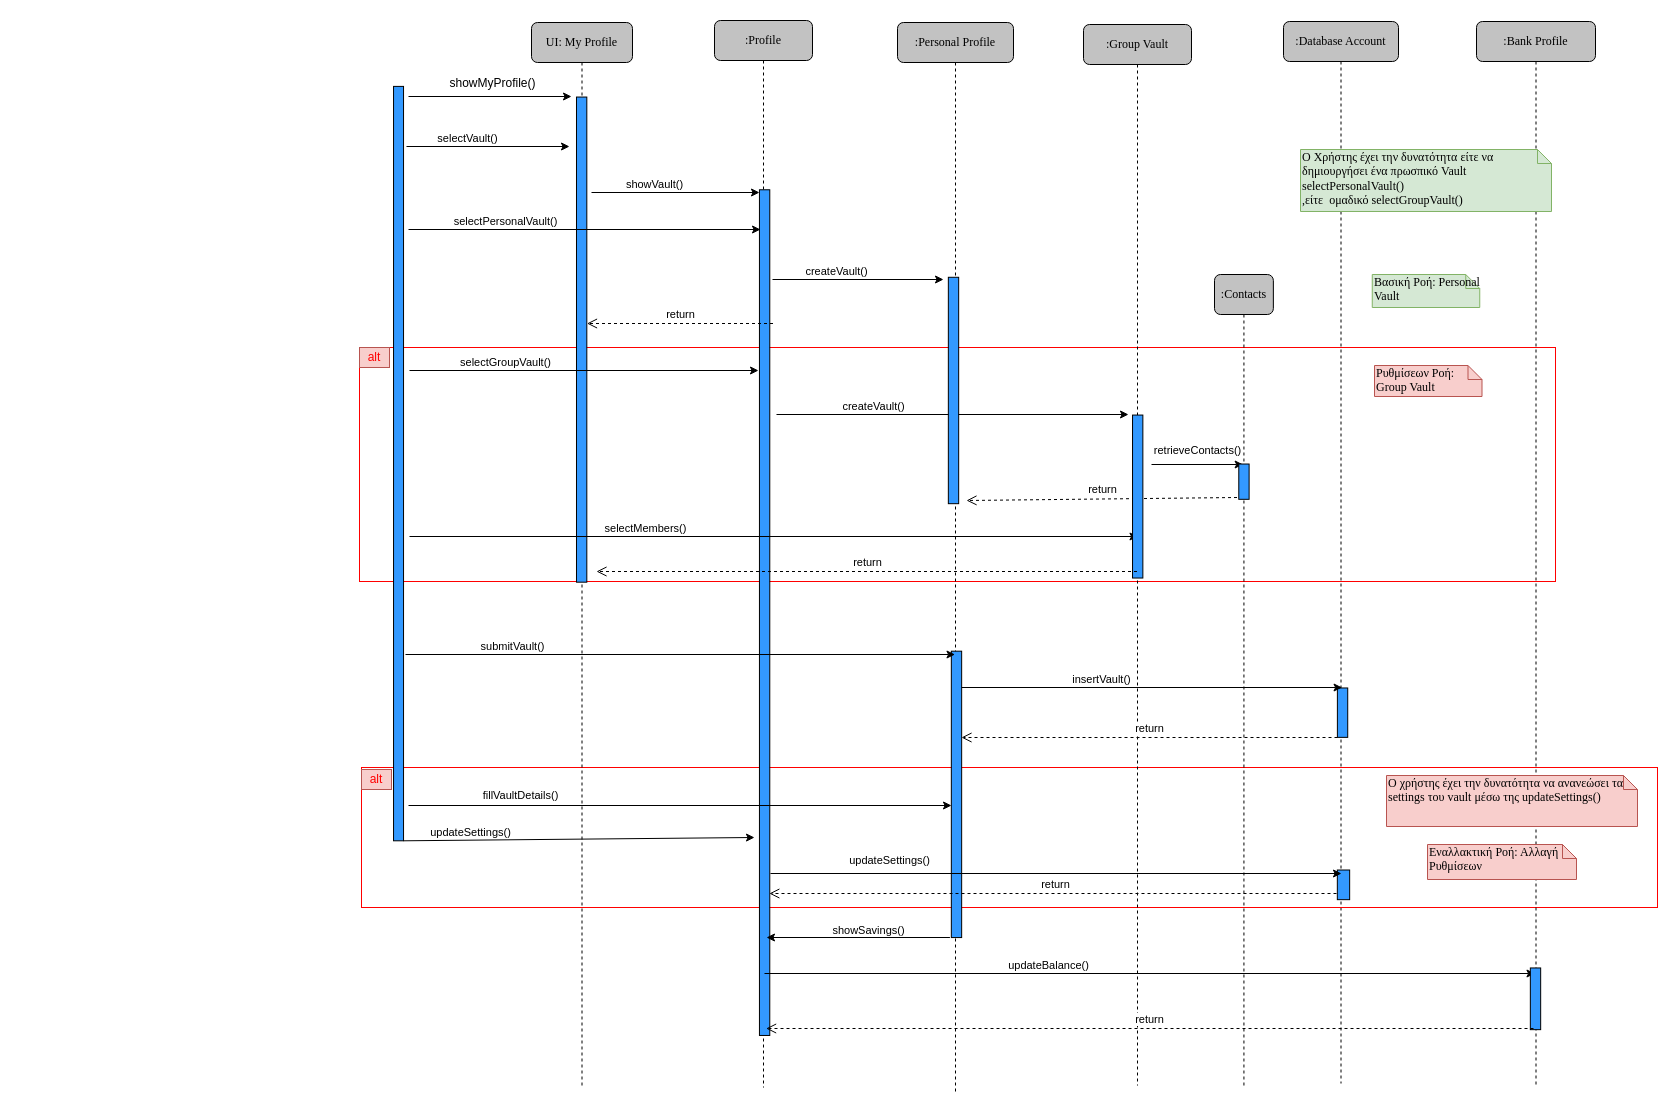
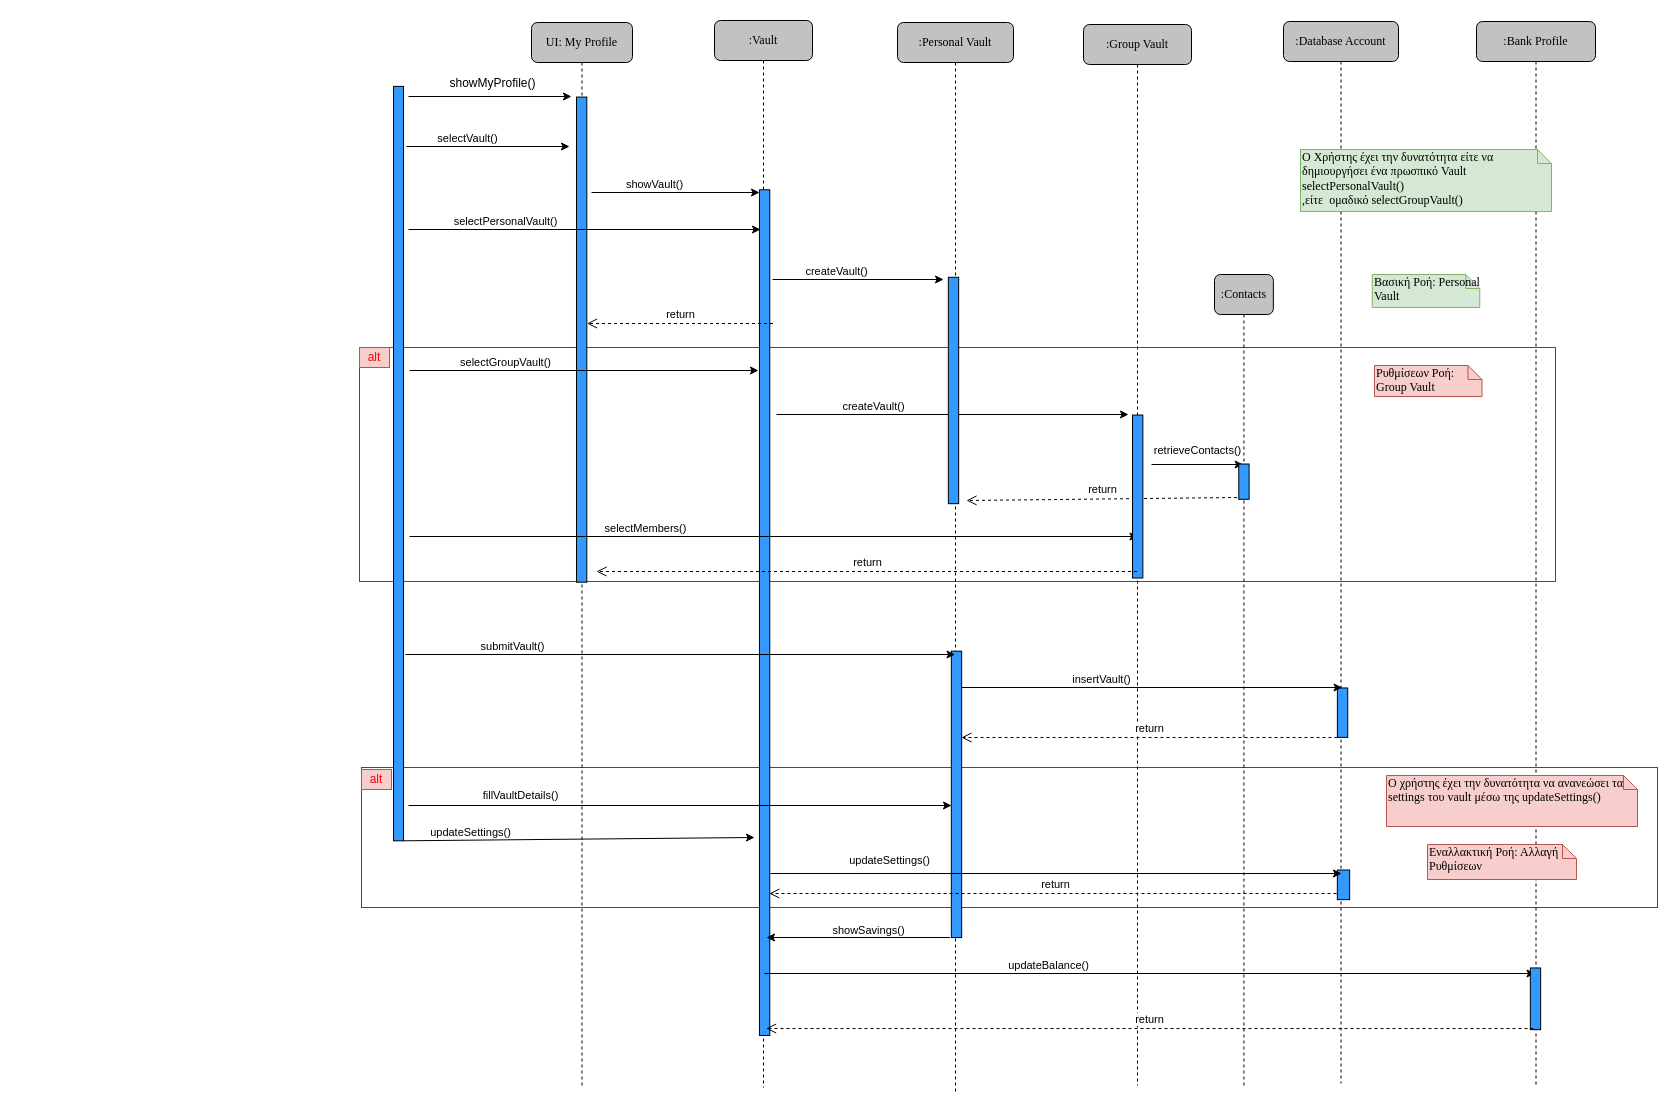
  <mxCell id="0" />
  <mxCell id="1" parent="0" />
  <mxCell id="2" value=":Database Account" style="shape=umlLifeline;perimeter=lifelinePerimeter;whiteSpace=wrap;html=1;container=1;collapsible=0;recursiveResize=0;outlineConnect=0;rounded=1;shadow=0;comic=0;labelBackgroundColor=none;strokeWidth=1;fontFamily=Verdana;fontSize=12;align=center;fillColor=#C2C2C2;" parent="1" vertex="1"><mxGeometry x="1283" y="21" width="115" height="1062" as="geometry" /></mxCell>
  <mxCell id="3" value="" style="rounded=0;whiteSpace=wrap;html=1;fillColor=none;shadow=0;strokeColor=#FF0000;" parent="1" vertex="1"><mxGeometry x="361" y="767" width="1296" height="140" as="geometry" /></mxCell>
  <mxCell id="4" value="" style="rounded=0;whiteSpace=wrap;html=1;fillColor=none;shadow=0;strokeColor=#FF0000;" parent="1" vertex="1"><mxGeometry x="359" y="347" width="1196" height="234" as="geometry" /></mxCell>
- <mxCell id="5" value=":Profile" style="shape=umlLifeline;perimeter=lifelinePerimeter;whiteSpace=wrap;html=1;container=1;collapsible=0;recursiveResize=0;outlineConnect=0;rounded=1;shadow=0;comic=0;labelBackgroundColor=none;strokeWidth=1;fontFamily=Verdana;fontSize=12;align=center;fillColor=#C2C2C2;" parent="1" vertex="1"><mxGeometry x="714" y="20" width="98" height="1067" as="geometry" /></mxCell>
+ <mxCell id="5" value=":Vault" style="shape=umlLifeline;perimeter=lifelinePerimeter;whiteSpace=wrap;html=1;container=1;collapsible=0;recursiveResize=0;outlineConnect=0;rounded=1;shadow=0;comic=0;labelBackgroundColor=none;strokeWidth=1;fontFamily=Verdana;fontSize=12;align=center;fillColor=#C2C2C2;" parent="1" vertex="1"><mxGeometry x="714" y="20" width="98" height="1067" as="geometry" /></mxCell>
  <mxCell id="6" value="" style="endArrow=classic;html=1;rounded=0;" parent="5" edge="1"><mxGeometry width="50" height="50" relative="1" as="geometry"><mxPoint x="-123" y="172" as="sourcePoint" /><mxPoint x="45" y="172" as="targetPoint" /></mxGeometry></mxCell>
  <mxCell id="7" value="showVault()" style="edgeLabel;html=1;align=center;verticalAlign=middle;resizable=0;points=[];" parent="6" vertex="1" connectable="0"><mxGeometry x="-0.265" y="4" relative="1" as="geometry"><mxPoint y="-5" as="offset" /></mxGeometry></mxCell>
  <mxCell id="8" value="" style="rounded=0;whiteSpace=wrap;html=1;rotation=90;fillColor=#3399FF;" parent="5" vertex="1"><mxGeometry x="-372.74" y="586.95" width="845.7" height="10.33" as="geometry" /></mxCell>
  <mxCell id="9" value="" style="endArrow=classic;html=1;rounded=0;" parent="1" edge="1"><mxGeometry width="50" height="50" relative="1" as="geometry"><mxPoint x="408" y="96" as="sourcePoint" /><mxPoint x="571" y="96" as="targetPoint" /></mxGeometry></mxCell>
  <mxCell id="10" value="showMyProfile()" style="text;html=1;align=center;verticalAlign=middle;resizable=0;points=[];autosize=1;strokeColor=none;fillColor=none;" parent="1" vertex="1"><mxGeometry x="444" y="74" width="96" height="18" as="geometry" /></mxCell>
  <mxCell id="11" value="" style="rounded=0;whiteSpace=wrap;html=1;rotation=90;fillColor=#3399FF;" parent="1" vertex="1"><mxGeometry x="20.84" y="458.1" width="754.4" height="10" as="geometry" /></mxCell>
  <mxCell id="12" value="UI: My Profile" style="shape=umlLifeline;perimeter=lifelinePerimeter;whiteSpace=wrap;html=1;container=1;collapsible=0;recursiveResize=0;outlineConnect=0;rounded=1;shadow=0;comic=0;labelBackgroundColor=none;strokeWidth=1;fontFamily=Verdana;fontSize=12;align=center;fillColor=#C2C2C2;" parent="1" vertex="1"><mxGeometry x="531" y="22" width="101" height="1065" as="geometry" /></mxCell>
  <mxCell id="13" value="" style="rounded=0;whiteSpace=wrap;html=1;rotation=90;fillColor=#3399FF;" parent="12" vertex="1"><mxGeometry x="-192.41" y="311.94" width="485.13" height="10.33" as="geometry" /></mxCell>
  <mxCell id="14" value="return" style="html=1;verticalAlign=bottom;endArrow=open;dashed=1;endSize=8;rounded=0;" parent="12" edge="1"><mxGeometry relative="1" as="geometry"><mxPoint x="705.5" y="475" as="sourcePoint" /><mxPoint x="435" y="478" as="targetPoint" /></mxGeometry></mxCell>
  <mxCell id="15" value="" style="endArrow=classic;html=1;rounded=0;" parent="12" edge="1"><mxGeometry width="50" height="50" relative="1" as="geometry"><mxPoint x="245" y="392" as="sourcePoint" /><mxPoint x="597" y="392" as="targetPoint" /></mxGeometry></mxCell>
  <mxCell id="16" value="createVault()" style="edgeLabel;html=1;align=center;verticalAlign=middle;resizable=0;points=[];" parent="15" vertex="1" connectable="0"><mxGeometry x="-0.265" y="4" relative="1" as="geometry"><mxPoint x="-33" y="-5" as="offset" /></mxGeometry></mxCell>
  <mxCell id="17" value="return" style="html=1;verticalAlign=bottom;endArrow=open;dashed=1;endSize=8;rounded=0;" parent="12" edge="1"><mxGeometry relative="1" as="geometry"><mxPoint x="241.5" y="301" as="sourcePoint" /><mxPoint x="55.5" y="301" as="targetPoint" /></mxGeometry></mxCell>
  <mxCell id="18" value="" style="endArrow=classic;html=1;rounded=0;" parent="12" edge="1"><mxGeometry width="50" height="50" relative="1" as="geometry"><mxPoint x="-122" y="348" as="sourcePoint" /><mxPoint x="227" y="348" as="targetPoint" /></mxGeometry></mxCell>
  <mxCell id="19" value="selectGroupVault()" style="edgeLabel;html=1;align=center;verticalAlign=middle;resizable=0;points=[];" parent="18" vertex="1" connectable="0"><mxGeometry x="-0.265" y="4" relative="1" as="geometry"><mxPoint x="-33" y="-5" as="offset" /></mxGeometry></mxCell>
  <mxCell id="20" value="" style="endArrow=classic;html=1;rounded=0;" parent="12" edge="1"><mxGeometry width="50" height="50" relative="1" as="geometry"><mxPoint x="620" y="442" as="sourcePoint" /><mxPoint x="711.63" y="442.0" as="targetPoint" /></mxGeometry></mxCell>
  <mxCell id="21" value="retrieveContacts()" style="edgeLabel;html=1;align=center;verticalAlign=middle;resizable=0;points=[];" parent="20" vertex="1" connectable="0"><mxGeometry x="-0.265" y="4" relative="1" as="geometry"><mxPoint x="11" y="-11" as="offset" /></mxGeometry></mxCell>
  <mxCell id="22" value="" style="endArrow=classic;html=1;rounded=0;" parent="12" edge="1"><mxGeometry width="50" height="50" relative="1" as="geometry"><mxPoint x="-122" y="514" as="sourcePoint" /><mxPoint x="606.5" y="514" as="targetPoint" /></mxGeometry></mxCell>
  <mxCell id="23" value="selectMembers()" style="edgeLabel;html=1;align=center;verticalAlign=middle;resizable=0;points=[];" parent="22" vertex="1" connectable="0"><mxGeometry x="-0.265" y="4" relative="1" as="geometry"><mxPoint x="-33" y="-5" as="offset" /></mxGeometry></mxCell>
  <mxCell id="24" value=":Group Vault" style="shape=umlLifeline;perimeter=lifelinePerimeter;whiteSpace=wrap;html=1;container=1;collapsible=0;recursiveResize=0;outlineConnect=0;rounded=1;shadow=0;comic=0;labelBackgroundColor=none;strokeWidth=1;fontFamily=Verdana;fontSize=12;align=center;fillColor=#C2C2C2;" parent="1" vertex="1"><mxGeometry x="1083" y="24" width="108" height="1061" as="geometry" /></mxCell>
  <mxCell id="25" value="" style="rounded=0;whiteSpace=wrap;html=1;rotation=90;fillColor=#3399FF;" parent="24" vertex="1"><mxGeometry x="-27.29" y="466.87" width="162.97" height="10.33" as="geometry" /></mxCell>
- <mxCell id="26" value=":Personal Profile" style="shape=umlLifeline;perimeter=lifelinePerimeter;whiteSpace=wrap;html=1;container=1;collapsible=0;recursiveResize=0;outlineConnect=0;rounded=1;shadow=0;comic=0;labelBackgroundColor=none;strokeWidth=1;fontFamily=Verdana;fontSize=12;align=center;fillColor=#C2C2C2;" parent="1" vertex="1"><mxGeometry x="897" y="22" width="116" height="1069" as="geometry" /></mxCell>
+ <mxCell id="26" value=":Personal Vault" style="shape=umlLifeline;perimeter=lifelinePerimeter;whiteSpace=wrap;html=1;container=1;collapsible=0;recursiveResize=0;outlineConnect=0;rounded=1;shadow=0;comic=0;labelBackgroundColor=none;strokeWidth=1;fontFamily=Verdana;fontSize=12;align=center;fillColor=#C2C2C2;" parent="1" vertex="1"><mxGeometry x="897" y="22" width="116" height="1069" as="geometry" /></mxCell>
  <mxCell id="27" value="" style="rounded=0;whiteSpace=wrap;html=1;rotation=90;fillColor=#3399FF;" parent="26" vertex="1"><mxGeometry x="-57.19" y="362.81" width="226.39" height="10.33" as="geometry" /></mxCell>
  <mxCell id="28" value="" style="rounded=0;whiteSpace=wrap;html=1;rotation=90;fillColor=#3399FF;" parent="26" vertex="1"><mxGeometry x="420.37" y="685" width="49.39" height="10.33" as="geometry" /></mxCell>
  <mxCell id="29" value="" style="endArrow=classic;html=1;rounded=0;" parent="26" edge="1"><mxGeometry width="50" height="50" relative="1" as="geometry"><mxPoint x="63" y="665" as="sourcePoint" /><mxPoint x="444.565" y="665.0" as="targetPoint" /></mxGeometry></mxCell>
  <mxCell id="30" value="insertVault()" style="edgeLabel;html=1;align=center;verticalAlign=middle;resizable=0;points=[];" parent="29" vertex="1" connectable="0"><mxGeometry x="-0.265" y="4" relative="1" as="geometry"><mxPoint y="-5" as="offset" /></mxGeometry></mxCell>
  <mxCell id="31" value="" style="rounded=0;whiteSpace=wrap;html=1;rotation=90;fillColor=#3399FF;" parent="26" vertex="1"><mxGeometry x="-84.2" y="766.7" width="286.38" height="10.33" as="geometry" /></mxCell>
  <mxCell id="32" value="" style="endArrow=classic;html=1;rounded=0;" parent="26" edge="1"><mxGeometry width="50" height="50" relative="1" as="geometry"><mxPoint x="52.43" y="915" as="sourcePoint" /><mxPoint x="-130.999" y="915" as="targetPoint" /></mxGeometry></mxCell>
  <mxCell id="33" value="showSavings()" style="edgeLabel;html=1;align=center;verticalAlign=middle;resizable=0;points=[];" parent="32" vertex="1" connectable="0"><mxGeometry x="-0.131" y="1" relative="1" as="geometry"><mxPoint x="-2" y="-9" as="offset" /></mxGeometry></mxCell>
  <mxCell id="34" value=":Bank Profile" style="shape=umlLifeline;perimeter=lifelinePerimeter;whiteSpace=wrap;html=1;container=1;collapsible=0;recursiveResize=0;outlineConnect=0;rounded=1;shadow=0;comic=0;labelBackgroundColor=none;strokeWidth=1;fontFamily=Verdana;fontSize=12;align=center;fillColor=#C2C2C2;" parent="1" vertex="1"><mxGeometry x="1476" y="21" width="119" height="1064" as="geometry" /></mxCell>
  <mxCell id="35" value="" style="endArrow=classic;html=1;rounded=0;" parent="34" edge="1"><mxGeometry width="50" height="50" relative="1" as="geometry"><mxPoint x="-712" y="952" as="sourcePoint" /><mxPoint x="58.5" y="952.0" as="targetPoint" /></mxGeometry></mxCell>
  <mxCell id="36" value="updateBalance()" style="edgeLabel;html=1;align=center;verticalAlign=middle;resizable=0;points=[];" parent="35" vertex="1" connectable="0"><mxGeometry x="-0.265" y="4" relative="1" as="geometry"><mxPoint y="-5" as="offset" /></mxGeometry></mxCell>
  <mxCell id="37" value="" style="rounded=0;whiteSpace=wrap;html=1;rotation=90;fillColor=#3399FF;" parent="34" vertex="1"><mxGeometry x="28.16" y="972.15" width="61.69" height="10.33" as="geometry" /></mxCell>
  <mxCell id="38" value="return" style="html=1;verticalAlign=bottom;endArrow=open;dashed=1;endSize=8;rounded=0;" parent="34" edge="1"><mxGeometry relative="1" as="geometry"><mxPoint x="57" y="1007" as="sourcePoint" /><mxPoint x="-710.429" y="1007.0" as="targetPoint" /></mxGeometry></mxCell>
  <mxCell id="39" value="" style="endArrow=classic;html=1;rounded=0;" parent="34" edge="1"><mxGeometry width="50" height="50" relative="1" as="geometry"><mxPoint x="-1068" y="784" as="sourcePoint" /><mxPoint x="-525" y="784" as="targetPoint" /></mxGeometry></mxCell>
  <mxCell id="40" value="fillVaultDetails()" style="edgeLabel;html=1;align=center;verticalAlign=middle;resizable=0;points=[];" parent="39" vertex="1" connectable="0"><mxGeometry x="-0.265" y="4" relative="1" as="geometry"><mxPoint x="-89" y="-7" as="offset" /></mxGeometry></mxCell>
  <mxCell id="41" value="return" style="html=1;verticalAlign=bottom;endArrow=open;dashed=1;endSize=8;rounded=0;" parent="34" edge="1"><mxGeometry relative="1" as="geometry"><mxPoint x="-134" y="872" as="sourcePoint" /><mxPoint x="-707.176" y="872" as="targetPoint" /></mxGeometry></mxCell>
  <mxCell id="42" value="" style="rounded=0;whiteSpace=wrap;html=1;rotation=90;fillColor=#3399FF;" parent="34" vertex="1"><mxGeometry x="-147.83" y="857.18" width="29.65" height="12.33" as="geometry" /></mxCell>
  <mxCell id="43" value="" style="endArrow=classic;html=1;rounded=0;" parent="34" edge="1"><mxGeometry width="50" height="50" relative="1" as="geometry"><mxPoint x="-706.0" y="852" as="sourcePoint" /><mxPoint x="-135" y="852" as="targetPoint" /></mxGeometry></mxCell>
  <mxCell id="44" value="updateSettings()" style="edgeLabel;html=1;align=center;verticalAlign=middle;resizable=0;points=[];" parent="43" vertex="1" connectable="0"><mxGeometry x="-0.265" y="4" relative="1" as="geometry"><mxPoint x="-92" y="-10" as="offset" /></mxGeometry></mxCell>
  <mxCell id="45" value="&lt;font color=&quot;#ff0000&quot;&gt;alt&lt;/font&gt;" style="rounded=0;whiteSpace=wrap;html=1;shadow=0;fillColor=#f8cecc;strokeColor=#b85450;" parent="34" vertex="1"><mxGeometry x="-1115" y="748" width="30" height="20" as="geometry" /></mxCell>
  <mxCell id="46" value="" style="endArrow=classic;html=1;rounded=0;" parent="1" edge="1"><mxGeometry width="50" height="50" relative="1" as="geometry"><mxPoint x="406" y="146" as="sourcePoint" /><mxPoint x="569" y="146" as="targetPoint" /></mxGeometry></mxCell>
  <mxCell id="47" value="selectVault()" style="edgeLabel;html=1;align=center;verticalAlign=middle;resizable=0;points=[];" parent="46" vertex="1" connectable="0"><mxGeometry x="-0.265" y="4" relative="1" as="geometry"><mxPoint y="-5" as="offset" /></mxGeometry></mxCell>
  <mxCell id="48" value="" style="endArrow=classic;html=1;rounded=0;" parent="1" edge="1"><mxGeometry width="50" height="50" relative="1" as="geometry"><mxPoint x="408" y="229" as="sourcePoint" /><mxPoint x="760" y="229" as="targetPoint" /></mxGeometry></mxCell>
  <mxCell id="49" value="selectPersonalVault()" style="edgeLabel;html=1;align=center;verticalAlign=middle;resizable=0;points=[];" parent="48" vertex="1" connectable="0"><mxGeometry x="-0.265" y="4" relative="1" as="geometry"><mxPoint x="-33" y="-5" as="offset" /></mxGeometry></mxCell>
  <mxCell id="50" value="" style="endArrow=classic;html=1;rounded=0;" parent="1" edge="1"><mxGeometry width="50" height="50" relative="1" as="geometry"><mxPoint x="772" y="279" as="sourcePoint" /><mxPoint x="943" y="279" as="targetPoint" /></mxGeometry></mxCell>
  <mxCell id="51" value="createVault()" style="edgeLabel;html=1;align=center;verticalAlign=middle;resizable=0;points=[];" parent="50" vertex="1" connectable="0"><mxGeometry x="-0.265" y="4" relative="1" as="geometry"><mxPoint y="-5" as="offset" /></mxGeometry></mxCell>
  <mxCell id="52" value="return" style="html=1;verticalAlign=bottom;endArrow=open;dashed=1;endSize=8;rounded=0;" parent="1" source="24" edge="1"><mxGeometry relative="1" as="geometry"><mxPoint x="782" y="571" as="sourcePoint" /><mxPoint x="596" y="571" as="targetPoint" /></mxGeometry></mxCell>
  <mxCell id="53" value="Βασική Ροή: Personal Vault" style="shape=note;whiteSpace=wrap;html=1;size=14;verticalAlign=top;align=left;spacingTop=-6;rounded=0;shadow=0;comic=0;labelBackgroundColor=none;strokeWidth=1;fontFamily=Verdana;fontSize=12;fillColor=#d5e8d4;strokeColor=#82b366;" parent="1" vertex="1"><mxGeometry x="1371.75" y="274" width="107.5" height="33" as="geometry" /></mxCell>
  <mxCell id="54" value="Ρυθμίσεων Ροή: Group Vault" style="shape=note;whiteSpace=wrap;html=1;size=14;verticalAlign=top;align=left;spacingTop=-6;rounded=0;shadow=0;comic=0;labelBackgroundColor=none;strokeWidth=1;fontFamily=Verdana;fontSize=12;fillColor=#f8cecc;strokeColor=#b85450;" parent="1" vertex="1"><mxGeometry x="1374" y="365" width="107.5" height="31" as="geometry" /></mxCell>
  <mxCell id="55" value=":Contacts" style="shape=umlLifeline;perimeter=lifelinePerimeter;whiteSpace=wrap;html=1;container=1;collapsible=0;recursiveResize=0;outlineConnect=0;rounded=1;shadow=0;comic=0;labelBackgroundColor=none;strokeWidth=1;fontFamily=Verdana;fontSize=12;align=center;fillColor=#C2C2C2;" parent="1" vertex="1"><mxGeometry x="1214" y="274" width="58.87" height="811" as="geometry" /></mxCell>
  <mxCell id="56" value="" style="rounded=0;whiteSpace=wrap;html=1;rotation=90;fillColor=#3399FF;" parent="55" vertex="1"><mxGeometry x="11.79" y="202" width="35.3" height="10.33" as="geometry" /></mxCell>
  <mxCell id="57" value="return" style="html=1;verticalAlign=bottom;endArrow=open;dashed=1;endSize=8;rounded=0;" parent="55" edge="1"><mxGeometry relative="1" as="geometry"><mxPoint x="123" y="463" as="sourcePoint" /><mxPoint x="-253" y="463" as="targetPoint" /></mxGeometry></mxCell>
  <mxCell id="58" value="" style="endArrow=classic;html=1;rounded=0;" parent="1" edge="1" target="26"><mxGeometry width="50" height="50" relative="1" as="geometry"><mxPoint x="405" y="654" as="sourcePoint" /><mxPoint x="927" y="654" as="targetPoint" /></mxGeometry></mxCell>
  <mxCell id="59" value="submitVault()" style="edgeLabel;html=1;align=center;verticalAlign=middle;resizable=0;points=[];" parent="58" vertex="1" connectable="0"><mxGeometry x="-0.265" y="4" relative="1" as="geometry"><mxPoint x="-96" y="-5" as="offset" /></mxGeometry></mxCell>
  <mxCell id="60" value="" style="endArrow=classic;html=1;rounded=0;exitX=1;exitY=0;exitDx=0;exitDy=0;" parent="1" edge="1" source="11"><mxGeometry width="50" height="50" relative="1" as="geometry"><mxPoint x="435" y="831" as="sourcePoint" /><mxPoint x="754" y="837" as="targetPoint" /></mxGeometry></mxCell>
  <mxCell id="61" value="updateSettings()" style="edgeLabel;html=1;align=center;verticalAlign=middle;resizable=0;points=[];" parent="60" vertex="1" connectable="0"><mxGeometry x="-0.265" y="4" relative="1" as="geometry"><mxPoint x="-62" y="-4" as="offset" /></mxGeometry></mxCell>
  <mxCell id="62" value="O Χρήστης έχει την δυνατότητα είτε να δημιουργήσει ένα πρωσπικό Vault selectPersonalVault()&lt;br&gt;,είτε&amp;nbsp; ομαδικό selectGroupVault()" style="shape=note;whiteSpace=wrap;html=1;size=14;verticalAlign=top;align=left;spacingTop=-6;rounded=0;shadow=0;comic=0;labelBackgroundColor=none;strokeWidth=1;fontFamily=Verdana;fontSize=12;fillColor=#d5e8d4;strokeColor=#82b366;" parent="1" vertex="1"><mxGeometry x="1300" y="149" width="251" height="62" as="geometry" /></mxCell>
  <mxCell id="63" value="&lt;font color=&quot;#ff0000&quot;&gt;alt&lt;/font&gt;" style="rounded=0;whiteSpace=wrap;html=1;shadow=0;fillColor=#f8cecc;strokeColor=#b85450;" parent="1" vertex="1"><mxGeometry x="359" y="347" width="30" height="20" as="geometry" /></mxCell>
  <mxCell id="64" value="O χρήστης έχει την δυνατότητα να ανανεώσει τα settings του vault μέσω της updateSettings()" style="shape=note;whiteSpace=wrap;html=1;size=14;verticalAlign=top;align=left;spacingTop=-6;rounded=0;shadow=0;comic=0;labelBackgroundColor=none;strokeWidth=1;fontFamily=Verdana;fontSize=12;fillColor=#f8cecc;strokeColor=#b85450;" parent="1" vertex="1"><mxGeometry x="1386" y="775" width="251" height="51" as="geometry" /></mxCell>
  <mxCell id="65" value="Εναλλακτική Ροή: Αλλαγή Ρυθμίσεων" style="shape=note;whiteSpace=wrap;html=1;size=14;verticalAlign=top;align=left;spacingTop=-6;rounded=0;shadow=0;comic=0;labelBackgroundColor=none;strokeWidth=1;fontFamily=Verdana;fontSize=12;fillColor=#f8cecc;strokeColor=#b85450;" parent="1" vertex="1"><mxGeometry x="1427" y="844" width="149" height="35" as="geometry" /></mxCell>
